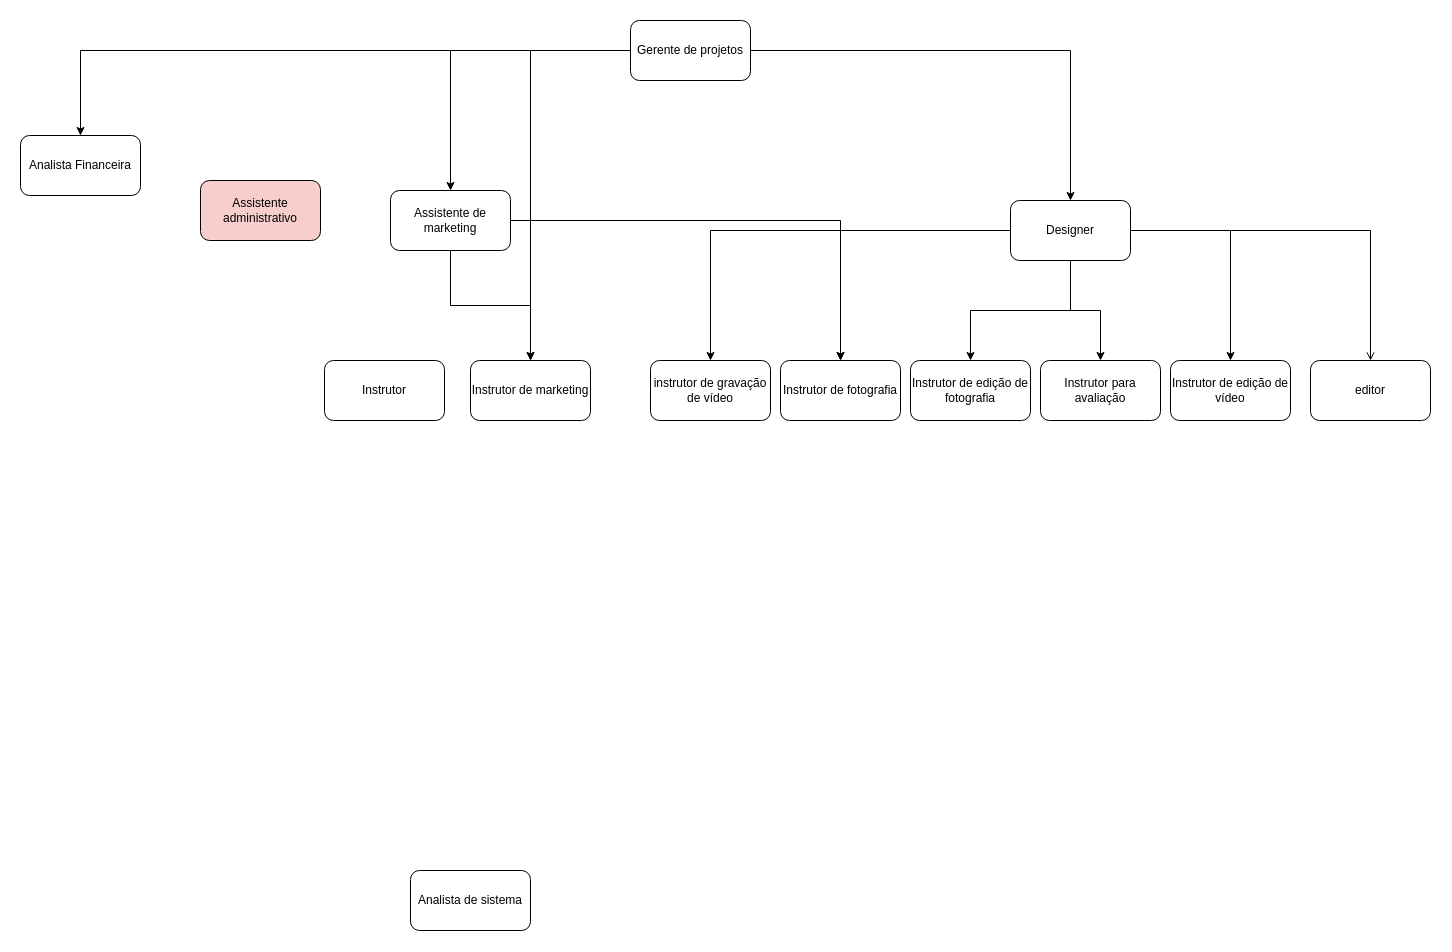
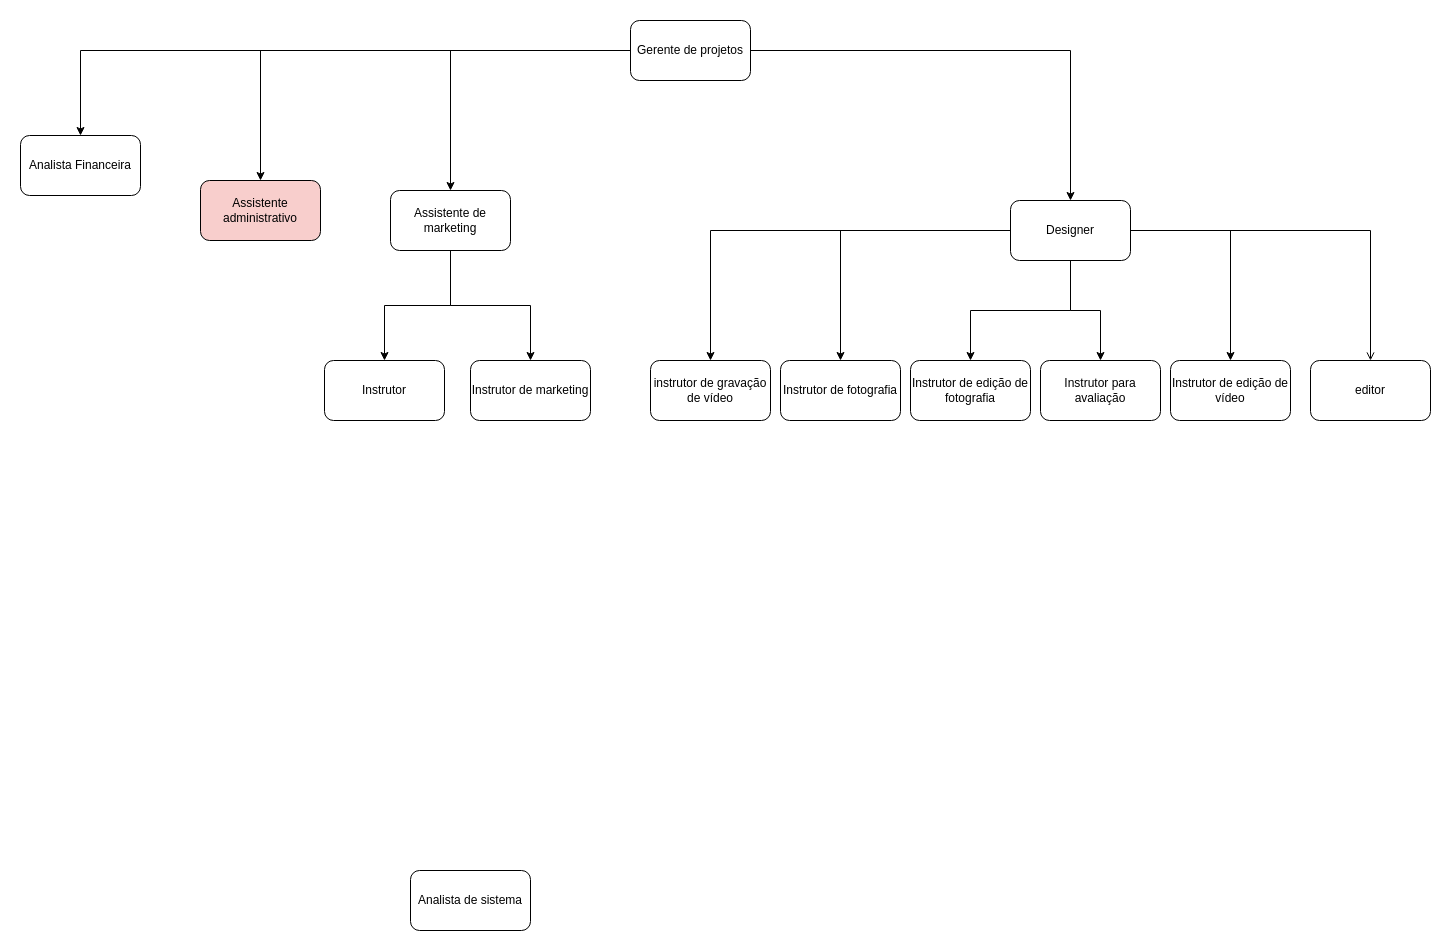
  <mxCell id="0" />
  <mxCell id="1" parent="0" />
  <mxCell id="2" style="edgeStyle=orthogonalEdgeStyle;rounded=0;orthogonalLoop=1;jettySize=auto;html=1;" edge="1" parent="1" source="6" target="27"><mxGeometry relative="1" as="geometry" /></mxCell>
  <mxCell id="3" style="edgeStyle=orthogonalEdgeStyle;rounded=0;orthogonalLoop=1;jettySize=auto;html=1;" edge="1" parent="1" source="6" target="15"><mxGeometry relative="1" as="geometry" /></mxCell>
  <mxCell id="4" style="edgeStyle=orthogonalEdgeStyle;rounded=0;orthogonalLoop=1;jettySize=auto;html=1;" edge="1" parent="1" source="6" target="24"><mxGeometry relative="1" as="geometry" /></mxCell>
- <mxCell id="5" style="edgeStyle=orthogonalEdgeStyle;rounded=0;orthogonalLoop=1;jettySize=auto;html=1;" edge="1" parent="1" source="6" target="21"><mxGeometry relative="1" as="geometry" /></mxCell>
+ <mxCell id="5" style="edgeStyle=orthogonalEdgeStyle;rounded=0;orthogonalLoop=1;jettySize=auto;html=1;" edge="1" parent="1" source="6" target="8"><mxGeometry relative="1" as="geometry" /></mxCell>
  <mxCell id="6" value="Gerente de projetos" style="rounded=1;whiteSpace=wrap;html=1;" parent="1" vertex="1"><mxGeometry x="630" y="20" width="120" height="60" as="geometry" /></mxCell>
  <mxCell id="7" value="Analista de sistema" style="rounded=1;whiteSpace=wrap;html=1;" parent="1" vertex="1"><mxGeometry x="410" y="870" width="120" height="60" as="geometry" /></mxCell>
  <mxCell id="8" value="Assistente administrativo" style="rounded=1;whiteSpace=wrap;html=1;fillColor=#f8cecc;" parent="1" vertex="1"><mxGeometry x="200" y="180" width="120" height="60" as="geometry" /></mxCell>
  <mxCell id="9" style="edgeStyle=orthogonalEdgeStyle;rounded=0;orthogonalLoop=1;jettySize=auto;html=1;" edge="1" parent="1" source="15" target="17"><mxGeometry relative="1" as="geometry" /></mxCell>
  <mxCell id="10" style="edgeStyle=orthogonalEdgeStyle;rounded=0;orthogonalLoop=1;jettySize=auto;html=1;" edge="1" parent="1" source="15" target="19"><mxGeometry relative="1" as="geometry" /></mxCell>
  <mxCell id="11" style="edgeStyle=orthogonalEdgeStyle;rounded=0;orthogonalLoop=1;jettySize=auto;html=1;" edge="1" parent="1" source="15" target="20"><mxGeometry relative="1" as="geometry" /></mxCell>
  <mxCell id="12" style="edgeStyle=orthogonalEdgeStyle;rounded=0;orthogonalLoop=1;jettySize=auto;html=1;" edge="1" parent="1" source="15" target="22"><mxGeometry relative="1" as="geometry" /></mxCell>
  <mxCell id="13" style="edgeStyle=orthogonalEdgeStyle;rounded=0;orthogonalLoop=1;jettySize=auto;html=1;" edge="1" parent="1" source="15" target="18"><mxGeometry relative="1" as="geometry" /></mxCell>
  <mxCell id="14" style="edgeStyle=orthogonalEdgeStyle;rounded=0;orthogonalLoop=1;jettySize=auto;html=1;endArrow=open;" edge="1" parent="1" source="15" target="23"><mxGeometry relative="1" as="geometry" /></mxCell>
  <mxCell id="15" value="Designer" style="rounded=1;whiteSpace=wrap;html=1;" parent="1" vertex="1"><mxGeometry x="1010" y="200" width="120" height="60" as="geometry" /></mxCell>
  <mxCell id="16" value="Instrutor" style="rounded=1;whiteSpace=wrap;html=1;" parent="1" vertex="1"><mxGeometry x="324" y="360" width="120" height="60" as="geometry" /></mxCell>
  <mxCell id="17" value="&lt;span style=&quot;font-family: &amp;#34;arial&amp;#34; ; text-align: left ; background-color: rgb(255 , 255 , 255)&quot;&gt;instrutor de gravação de vídeo&lt;br&gt;&lt;/span&gt;" style="rounded=1;whiteSpace=wrap;html=1;" parent="1" vertex="1"><mxGeometry x="650" y="360" width="120" height="60" as="geometry" /></mxCell>
  <mxCell id="18" value="&lt;span style=&quot;font-family: &amp;#34;arial&amp;#34; ; text-align: left ; background-color: rgb(255 , 255 , 255)&quot;&gt;Instrutor de edição de vídeo&lt;br&gt;&lt;/span&gt;" style="rounded=1;whiteSpace=wrap;html=1;" parent="1" vertex="1"><mxGeometry x="1170" y="360" width="120" height="60" as="geometry" /></mxCell>
  <mxCell id="19" value="&lt;span style=&quot;font-family: &amp;#34;arial&amp;#34; ; text-align: left ; background-color: rgb(255 , 255 , 255)&quot;&gt;Instrutor de fotografia&lt;/span&gt;" style="rounded=1;whiteSpace=wrap;html=1;" parent="1" vertex="1"><mxGeometry x="780" y="360" width="120" height="60" as="geometry" /></mxCell>
  <mxCell id="20" value="&lt;span style=&quot;font-family: &amp;#34;arial&amp;#34; ; text-align: left ; background-color: rgb(255 , 255 , 255)&quot;&gt;Instrutor de edição de fotografia&lt;/span&gt;" style="rounded=1;whiteSpace=wrap;html=1;" parent="1" vertex="1"><mxGeometry x="910" y="360" width="120" height="60" as="geometry" /></mxCell>
  <mxCell id="21" value="&lt;span style=&quot;font-family: &amp;#34;arial&amp;#34; ; text-align: left ; background-color: rgb(255 , 255 , 255)&quot;&gt;Instrutor de marketing&lt;/span&gt;" style="rounded=1;whiteSpace=wrap;html=1;" parent="1" vertex="1"><mxGeometry x="470" y="360" width="120" height="60" as="geometry" /></mxCell>
  <mxCell id="22" value="&lt;span style=&quot;font-family: &amp;#34;arial&amp;#34; ; text-align: left ; background-color: rgb(255 , 255 , 255)&quot;&gt;Instrutor para avaliação&lt;/span&gt;" style="rounded=1;whiteSpace=wrap;html=1;" parent="1" vertex="1"><mxGeometry x="1040" y="360" width="120" height="60" as="geometry" /></mxCell>
  <mxCell id="23" value="&lt;span style=&quot;font-family: &amp;#34;arial&amp;#34; ; text-align: left ; background-color: rgb(255 , 255 , 255)&quot;&gt;editor&lt;/span&gt;" style="rounded=1;whiteSpace=wrap;html=1;" parent="1" vertex="1"><mxGeometry x="1310" y="360" width="120" height="60" as="geometry" /></mxCell>
  <mxCell id="24" value="Analista Financeira" style="rounded=1;whiteSpace=wrap;html=1;" parent="1" vertex="1"><mxGeometry x="20" y="135" width="120" height="60" as="geometry" /></mxCell>
- <mxCell id="25" style="edgeStyle=orthogonalEdgeStyle;rounded=0;orthogonalLoop=1;jettySize=auto;html=1;" edge="1" parent="1" source="27" target="19"><mxGeometry relative="1" as="geometry" /></mxCell>
+ <mxCell id="25" style="edgeStyle=orthogonalEdgeStyle;rounded=0;orthogonalLoop=1;jettySize=auto;html=1;" edge="1" parent="1" source="27" target="16"><mxGeometry relative="1" as="geometry" /></mxCell>
  <mxCell id="26" style="edgeStyle=orthogonalEdgeStyle;rounded=0;orthogonalLoop=1;jettySize=auto;html=1;" edge="1" parent="1" source="27" target="21"><mxGeometry relative="1" as="geometry" /></mxCell>
  <mxCell id="27" value="Assistente de marketing" style="rounded=1;whiteSpace=wrap;html=1;" parent="1" vertex="1"><mxGeometry x="390" y="190" width="120" height="60" as="geometry" /></mxCell>
